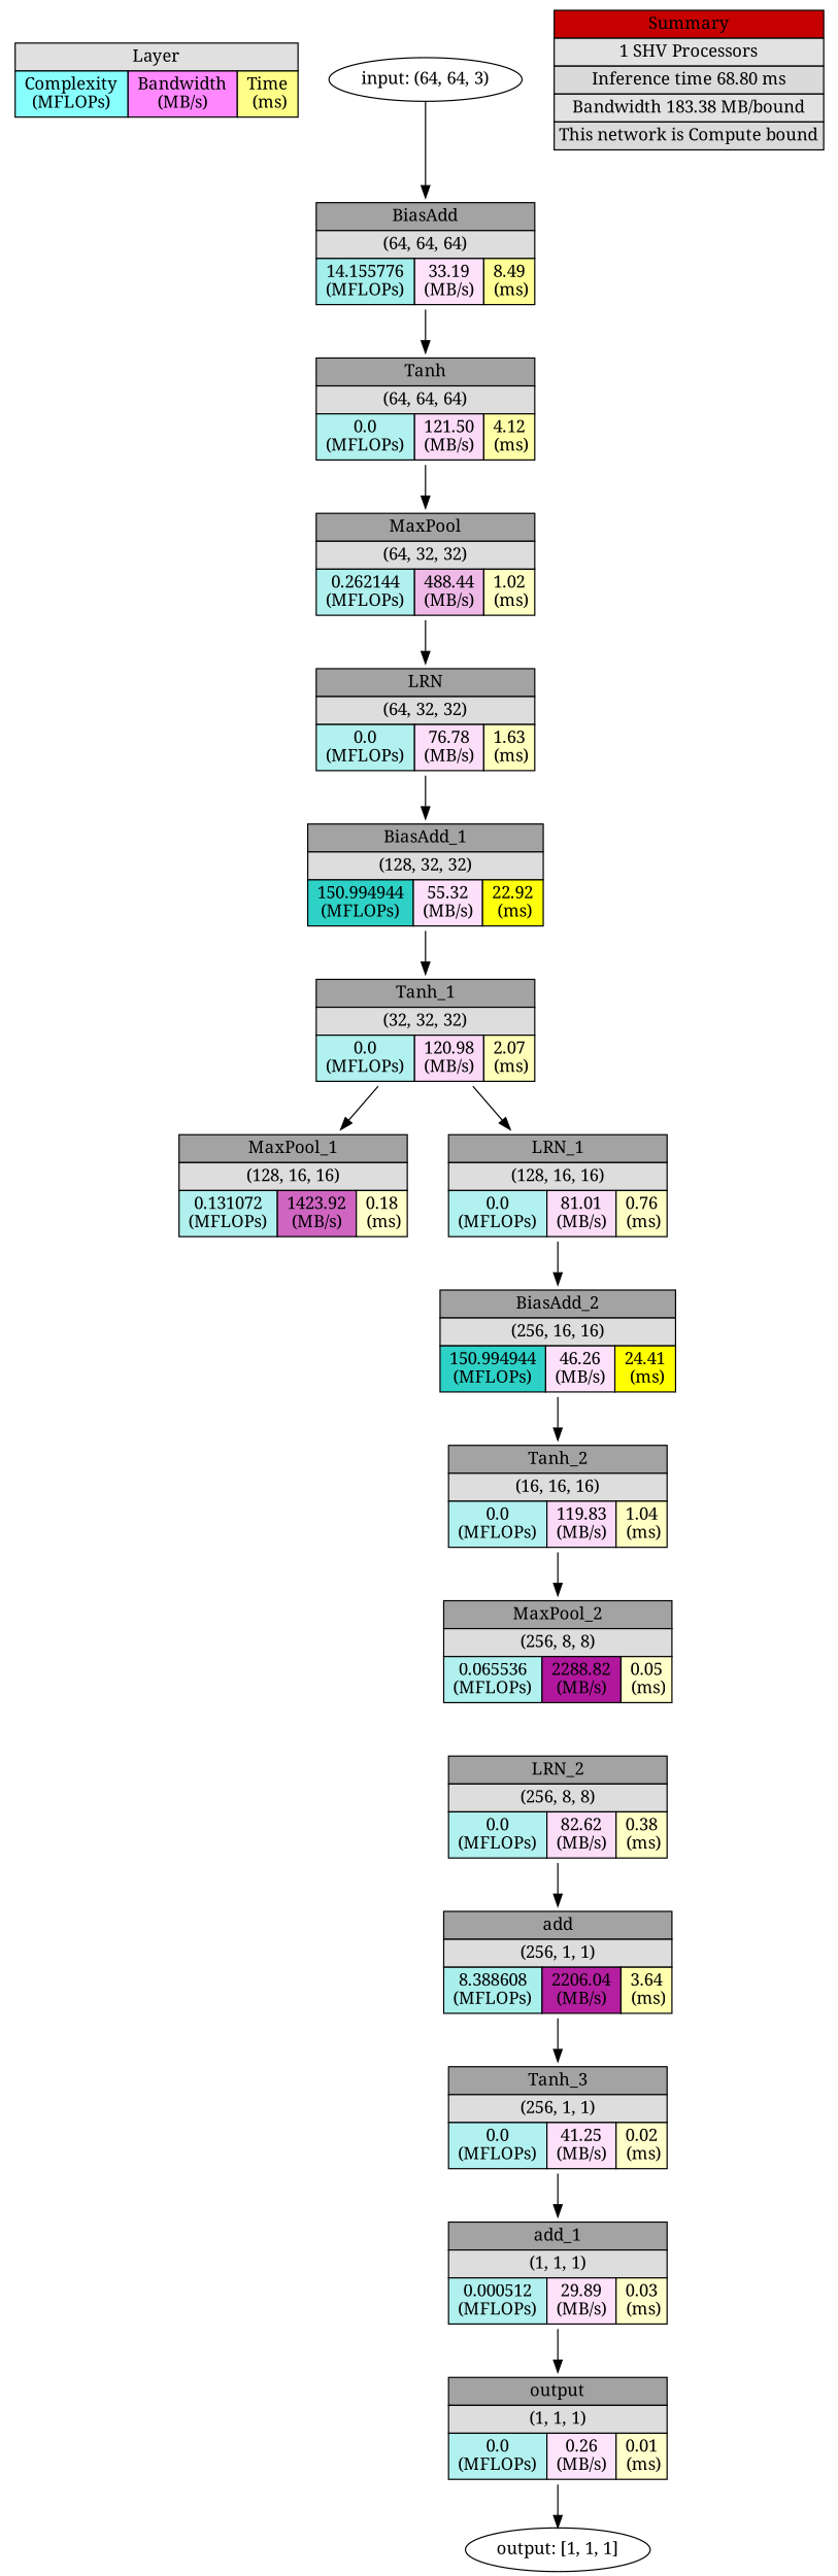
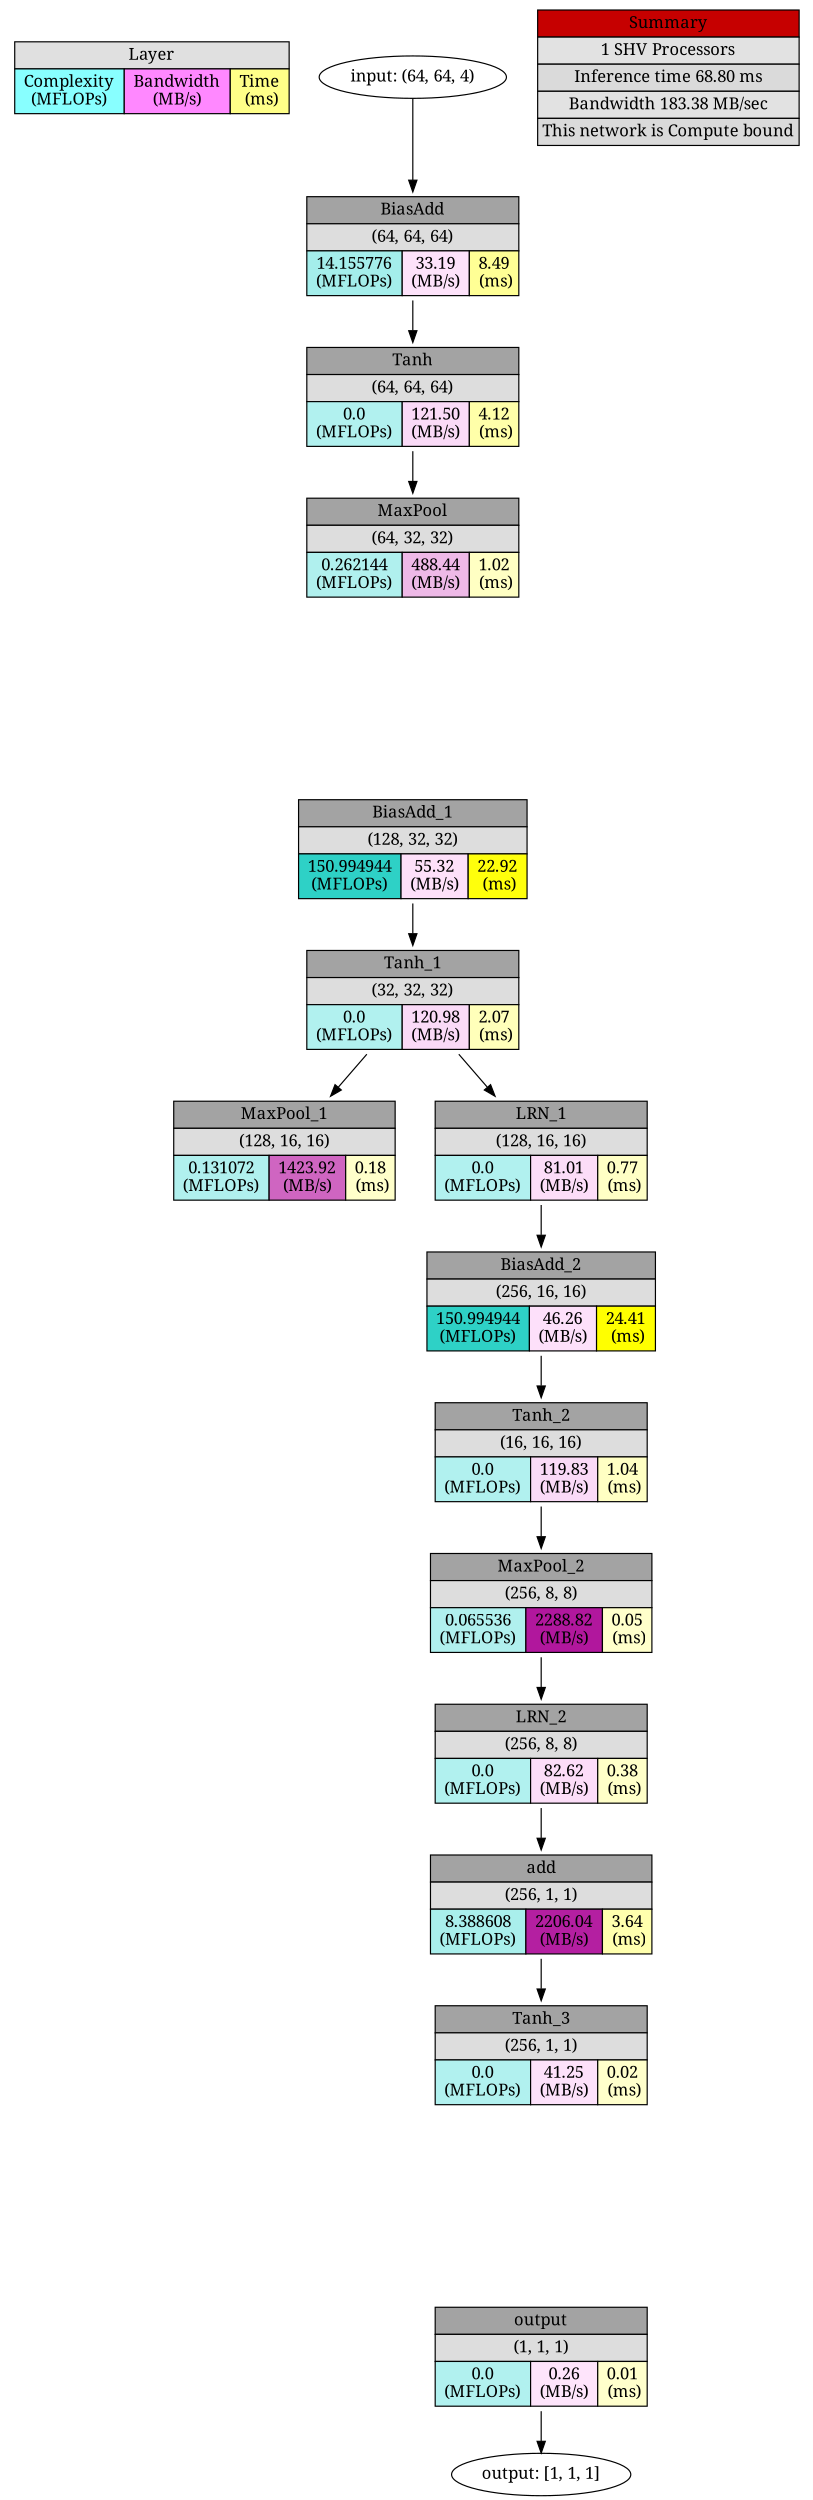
  digraph {
    fontname="Noto Serif"
    node [fontname="Noto Serif" shape=plaintext]
    edge [fontname="Noto Serif"]
    n1 [label=<<TABLE BORDER="0" CELLBORDER="1" CELLSPACING="0" CELLPADDING="3"> <TR><TD  BGCOLOR = "#E0E0E0" COLSPAN="3">Layer</TD></TR> <TR><TD BGCOLOR = "#88FFFF"> Complexity <br/> (MFLOPs) </TD> <TD BGCOLOR = "#FF88FF"> Bandwidth <br/> (MB/s) </TD> <TD BGCOLOR = "#FFFF88"> Time <br/> (ms)</TD></TR> </TABLE>>]
-   n2 [label="input: (64, 64, 3)" shape=""]
+   n2 [label="input: (64, 64, 4)" shape=""]
    n3 [label=< <TABLE BORDER="0" CELLBORDER="1" CELLSPACING="0" CELLPADDING="3"> <TR>     <TD  BGCOLOR = "#A3A3A3" COLSPAN="3">BiasAdd</TD> </TR> <TR>     <TD  BGCOLOR = "#DDDDDD" COLSPAN="3">(64, 64, 64)</TD> </TR> <TR>     <TD BGCOLOR = "#A4EEEB"> 14.155776 <br/> (MFLOPs) </TD>     <TD BGCOLOR = "#FDE2FA"> 33.19 <br/> (MB/s) </TD>     <TD BGCOLOR = "#FFFF95"> 8.49 <br/> (ms)</TD> </TR> </TABLE>>]
    n4 [label=< <TABLE BORDER="0" CELLBORDER="1" CELLSPACING="0" CELLPADDING="3"> <TR>     <TD  BGCOLOR = "#A3A3A3" COLSPAN="3">Tanh</TD> </TR> <TR>     <TD  BGCOLOR = "#DDDDDD" COLSPAN="3">(64, 64, 64)</TD> </TR> <TR>     <TD BGCOLOR = "#B1F1EF"> 0.0 <br/> (MFLOPs) </TD>     <TD BGCOLOR = "#FADAF7"> 121.50 <br/> (MB/s) </TD>     <TD BGCOLOR = "#FFFFA9"> 4.12 <br/> (ms)</TD> </TR> </TABLE>>]
    n5 [label=< <TABLE BORDER="0" CELLBORDER="1" CELLSPACING="0" CELLPADDING="3"> <TR>     <TD  BGCOLOR = "#A3A3A3" COLSPAN="3">MaxPool</TD> </TR> <TR>     <TD  BGCOLOR = "#DDDDDD" COLSPAN="3">(64, 32, 32)</TD> </TR> <TR>     <TD BGCOLOR = "#B0F0EE"> 0.262144 <br/> (MFLOPs) </TD>     <TD BGCOLOR = "#EEB9E7"> 488.44 <br/> (MB/s) </TD>     <TD BGCOLOR = "#FFFFC3"> 1.02 <br/> (ms)</TD> </TR> </TABLE>>]
-   n6 [label=< <TABLE BORDER="0" CELLBORDER="1" CELLSPACING="0" CELLPADDING="3"> <TR>     <TD  BGCOLOR = "#A3A3A3" COLSPAN="3">LRN</TD> </TR> <TR>     <TD  BGCOLOR = "#DDDDDD" COLSPAN="3">(64, 32, 32)</TD> </TR> <TR>     <TD BGCOLOR = "#B1F1EF"> 0.0 <br/> (MFLOPs) </TD>     <TD BGCOLOR = "#FCDEF8"> 76.78 <br/> (MB/s) </TD>     <TD BGCOLOR = "#FFFFBE"> 1.63 <br/> (ms)</TD> </TR> </TABLE>>]
    n7 [label=< <TABLE BORDER="0" CELLBORDER="1" CELLSPACING="0" CELLPADDING="3"> <TR>     <TD  BGCOLOR = "#A3A3A3" COLSPAN="3">BiasAdd_1</TD> </TR> <TR>     <TD  BGCOLOR = "#DDDDDD" COLSPAN="3">(128, 32, 32)</TD> </TR> <TR>     <TD BGCOLOR = "#2ED1C6"> 150.994944 <br/> (MFLOPs) </TD>     <TD BGCOLOR = "#FDE0F9"> 55.32 <br/> (MB/s) </TD>     <TD BGCOLOR = "#FFFFC"> 22.92 <br/> (ms)</TD> </TR> </TABLE>>]
    n8 [label=< <TABLE BORDER="0" CELLBORDER="1" CELLSPACING="0" CELLPADDING="3"> <TR>     <TD  BGCOLOR = "#A3A3A3" COLSPAN="3">Tanh_1</TD> </TR> <TR>     <TD  BGCOLOR = "#DDDDDD" COLSPAN="3">(32, 32, 32)</TD> </TR> <TR>     <TD BGCOLOR = "#B1F1EF"> 0.0 <br/> (MFLOPs) </TD>     <TD BGCOLOR = "#FADAF7"> 120.98 <br/> (MB/s) </TD>     <TD BGCOLOR = "#FFFFBA"> 2.07 <br/> (ms)</TD> </TR> </TABLE>>]
    n9 [label=< <TABLE BORDER="0" CELLBORDER="1" CELLSPACING="0" CELLPADDING="3"> <TR>     <TD  BGCOLOR = "#A3A3A3" COLSPAN="3">MaxPool_1</TD> </TR> <TR>     <TD  BGCOLOR = "#DDDDDD" COLSPAN="3">(128, 16, 16)</TD> </TR> <TR>     <TD BGCOLOR = "#B0F0EE"> 0.131072 <br/> (MFLOPs) </TD>     <TD BGCOLOR = "#CF65C1"> 1423.92 <br/> (MB/s) </TD>     <TD BGCOLOR = "#FFFFCA"> 0.18 <br/> (ms)</TD> </TR> </TABLE>>]
-   n10 [label=< <TABLE BORDER="0" CELLBORDER="1" CELLSPACING="0" CELLPADDING="3"> <TR>     <TD  BGCOLOR = "#A3A3A3" COLSPAN="3">LRN_1</TD> </TR> <TR>     <TD  BGCOLOR = "#DDDDDD" COLSPAN="3">(128, 16, 16)</TD> </TR> <TR>     <TD BGCOLOR = "#B1F1EF"> 0.0 <br/> (MFLOPs) </TD>     <TD BGCOLOR = "#FCDDF8"> 81.01 <br/> (MB/s) </TD>     <TD BGCOLOR = "#FFFFC5"> 0.76 <br/> (ms)</TD> </TR> </TABLE>>]
+   n10 [label=< <TABLE BORDER="0" CELLBORDER="1" CELLSPACING="0" CELLPADDING="3"> <TR>     <TD  BGCOLOR = "#A3A3A3" COLSPAN="3">LRN_1</TD> </TR> <TR>     <TD  BGCOLOR = "#DDDDDD" COLSPAN="3">(128, 16, 16)</TD> </TR> <TR>     <TD BGCOLOR = "#B1F1EF"> 0.0 <br/> (MFLOPs) </TD>     <TD BGCOLOR = "#FCDDF8"> 81.01 <br/> (MB/s) </TD>     <TD BGCOLOR = "#FFFFC5"> 0.77 <br/> (ms)</TD> </TR> </TABLE>>]
    n11 [label=< <TABLE BORDER="0" CELLBORDER="1" CELLSPACING="0" CELLPADDING="3"> <TR>     <TD  BGCOLOR = "#A3A3A3" COLSPAN="3">BiasAdd_2</TD> </TR> <TR>     <TD  BGCOLOR = "#DDDDDD" COLSPAN="3">(256, 16, 16)</TD> </TR> <TR>     <TD BGCOLOR = "#2ED1C6"> 150.994944 <br/> (MFLOPs) </TD>     <TD BGCOLOR = "#FDE0FA"> 46.26 <br/> (MB/s) </TD>     <TD BGCOLOR = "#FFFF0"> 24.41 <br/> (ms)</TD> </TR> </TABLE>>]
    n12 [label=< <TABLE BORDER="0" CELLBORDER="1" CELLSPACING="0" CELLPADDING="3"> <TR>     <TD  BGCOLOR = "#A3A3A3" COLSPAN="3">Tanh_2</TD> </TR> <TR>     <TD  BGCOLOR = "#DDDDDD" COLSPAN="3">(16, 16, 16)</TD> </TR> <TR>     <TD BGCOLOR = "#B1F1EF"> 0.0 <br/> (MFLOPs) </TD>     <TD BGCOLOR = "#FADAF7"> 119.83 <br/> (MB/s) </TD>     <TD BGCOLOR = "#FFFFC3"> 1.04 <br/> (ms)</TD> </TR> </TABLE>>]
    n13 [label=< <TABLE BORDER="0" CELLBORDER="1" CELLSPACING="0" CELLPADDING="3"> <TR>     <TD  BGCOLOR = "#A3A3A3" COLSPAN="3">MaxPool_2</TD> </TR> <TR>     <TD  BGCOLOR = "#DDDDDD" COLSPAN="3">(256, 8, 8)</TD> </TR> <TR>     <TD BGCOLOR = "#B0F0EE"> 0.065536 <br/> (MFLOPs) </TD>     <TD BGCOLOR = "#B1179D"> 2288.82 <br/> (MB/s) </TD>     <TD BGCOLOR = "#FFFFCB"> 0.05 <br/> (ms)</TD> </TR> </TABLE>>]
    n14 [label=< <TABLE BORDER="0" CELLBORDER="1" CELLSPACING="0" CELLPADDING="3"> <TR>     <TD  BGCOLOR = "#A3A3A3" COLSPAN="3">LRN_2</TD> </TR> <TR>     <TD  BGCOLOR = "#DDDDDD" COLSPAN="3">(256, 8, 8)</TD> </TR> <TR>     <TD BGCOLOR = "#B1F1EF"> 0.0 <br/> (MFLOPs) </TD>     <TD BGCOLOR = "#FCDDF8"> 82.62 <br/> (MB/s) </TD>     <TD BGCOLOR = "#FFFFC8"> 0.38 <br/> (ms)</TD> </TR> </TABLE>>]
    n15 [label=< <TABLE BORDER="0" CELLBORDER="1" CELLSPACING="0" CELLPADDING="3"> <TR>     <TD  BGCOLOR = "#A3A3A3" COLSPAN="3">add</TD> </TR> <TR>     <TD  BGCOLOR = "#DDDDDD" COLSPAN="3">(256, 1, 1)</TD> </TR> <TR>     <TD BGCOLOR = "#A9EFEC"> 8.388608 <br/> (MFLOPs) </TD>     <TD BGCOLOR = "#B41FA1"> 2206.04 <br/> (MB/s) </TD>     <TD BGCOLOR = "#FFFFAD"> 3.64 <br/> (ms)</TD> </TR> </TABLE>>]
    n16 [label=< <TABLE BORDER="0" CELLBORDER="1" CELLSPACING="0" CELLPADDING="3"> <TR>     <TD  BGCOLOR = "#A3A3A3" COLSPAN="3">Tanh_3</TD> </TR> <TR>     <TD  BGCOLOR = "#DDDDDD" COLSPAN="3">(256, 1, 1)</TD> </TR> <TR>     <TD BGCOLOR = "#B1F1EF"> 0.0 <br/> (MFLOPs) </TD>     <TD BGCOLOR = "#FDE1FA"> 41.25 <br/> (MB/s) </TD>     <TD BGCOLOR = "#FFFFCB"> 0.02 <br/> (ms)</TD> </TR> </TABLE>>]
-   n17 [label=< <TABLE BORDER="0" CELLBORDER="1" CELLSPACING="0" CELLPADDING="3"> <TR>     <TD  BGCOLOR = "#A3A3A3" COLSPAN="3">add_1</TD> </TR> <TR>     <TD  BGCOLOR = "#DDDDDD" COLSPAN="3">(1, 1, 1)</TD> </TR> <TR>     <TD BGCOLOR = "#B0F0EE"> 0.000512 <br/> (MFLOPs) </TD>     <TD BGCOLOR = "#FEE2FA"> 29.89 <br/> (MB/s) </TD>     <TD BGCOLOR = "#FFFFCB"> 0.03 <br/> (ms)</TD> </TR> </TABLE>>]
    n18 [label=< <TABLE BORDER="0" CELLBORDER="1" CELLSPACING="0" CELLPADDING="3"> <TR>     <TD  BGCOLOR = "#A3A3A3" COLSPAN="3">output</TD> </TR> <TR>     <TD  BGCOLOR = "#DDDDDD" COLSPAN="3">(1, 1, 1)</TD> </TR> <TR>     <TD BGCOLOR = "#B1F1EF"> 0.0 <br/> (MFLOPs) </TD>     <TD BGCOLOR = "#FEE4FB"> 0.26 <br/> (MB/s) </TD>     <TD BGCOLOR = "#FFFFCC"> 0.01 <br/> (ms)</TD> </TR> </TABLE>>]
    n19 [label="output: [1, 1, 1]" shape=""]
-   n20 [label=<<TABLE BORDER="0" CELLBORDER="1" CELLSPACING="0" CELLPADDING="3"> <TR><TD  BGCOLOR = "#C60000" COLSPAN="3">Summary</TD></TR> <TR><TD  BGCOLOR = "#E2E2E2" COLSPAN="3">1 SHV Processors</TD></TR> <TR><TD  BGCOLOR = "#DADADA" COLSPAN="3">Inference time 68.80 ms</TD></TR> <TR><TD  BGCOLOR = "#E2E2E2" COLSPAN="3">Bandwidth 183.38 MB/bound</TD></TR> <TR><TD  BGCOLOR = "#DADADA" COLSPAN="3">This network is Compute bound</TD></TR> </TABLE>>]
+   n20 [label=<<TABLE BORDER="0" CELLBORDER="1" CELLSPACING="0" CELLPADDING="3"> <TR><TD  BGCOLOR = "#C60000" COLSPAN="3">Summary</TD></TR> <TR><TD  BGCOLOR = "#E2E2E2" COLSPAN="3">1 SHV Processors</TD></TR> <TR><TD  BGCOLOR = "#DADADA" COLSPAN="3">Inference time 68.80 ms</TD></TR> <TR><TD  BGCOLOR = "#E2E2E2" COLSPAN="3">Bandwidth 183.38 MB/sec</TD></TR> <TR><TD  BGCOLOR = "#DADADA" COLSPAN="3">This network is Compute bound</TD></TR> </TABLE>>]
    n2 -> n3
    n3 -> n4
    n4 -> n5
-   n5 -> n6
-   n6 -> n7
    n7 -> n8
    n8 -> n9
    n8 -> n10
    n10 -> n11
    n11 -> n12
    n12 -> n13
+   n13 -> n14
    n14 -> n15
    n15 -> n16
-   n16 -> n17
-   n17 -> n18
    n18 -> n19
  }
